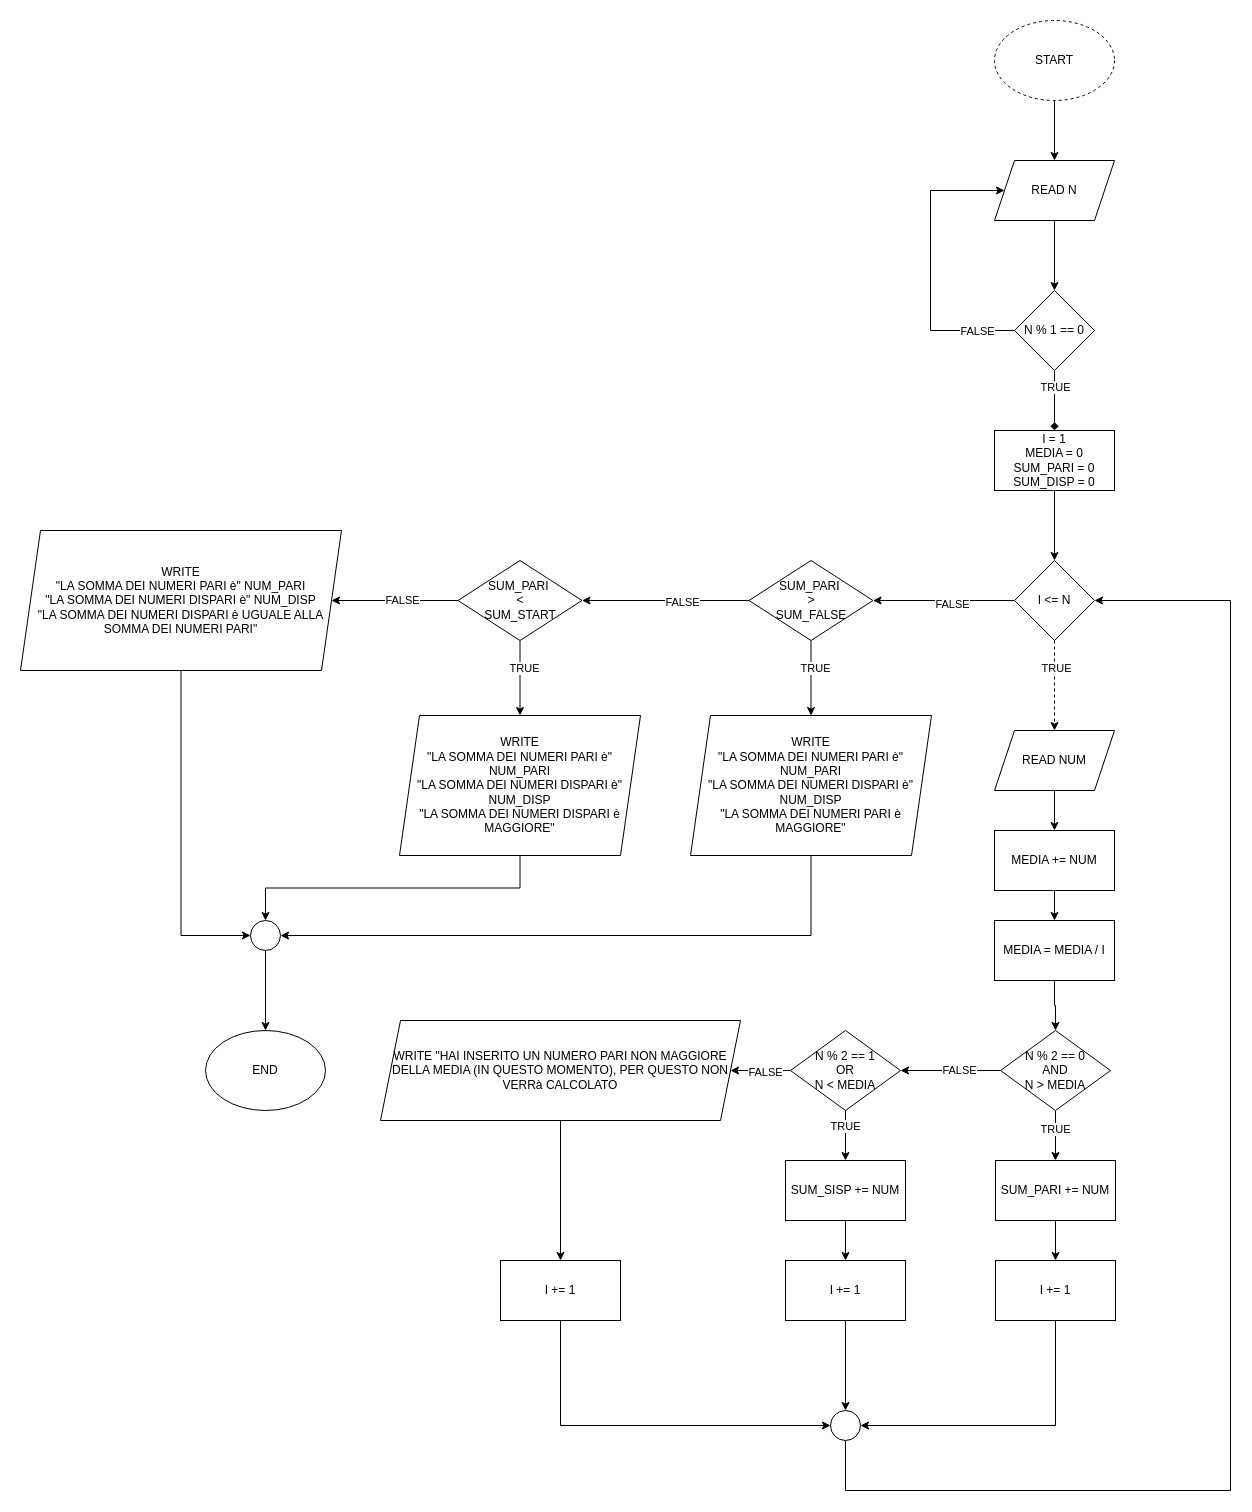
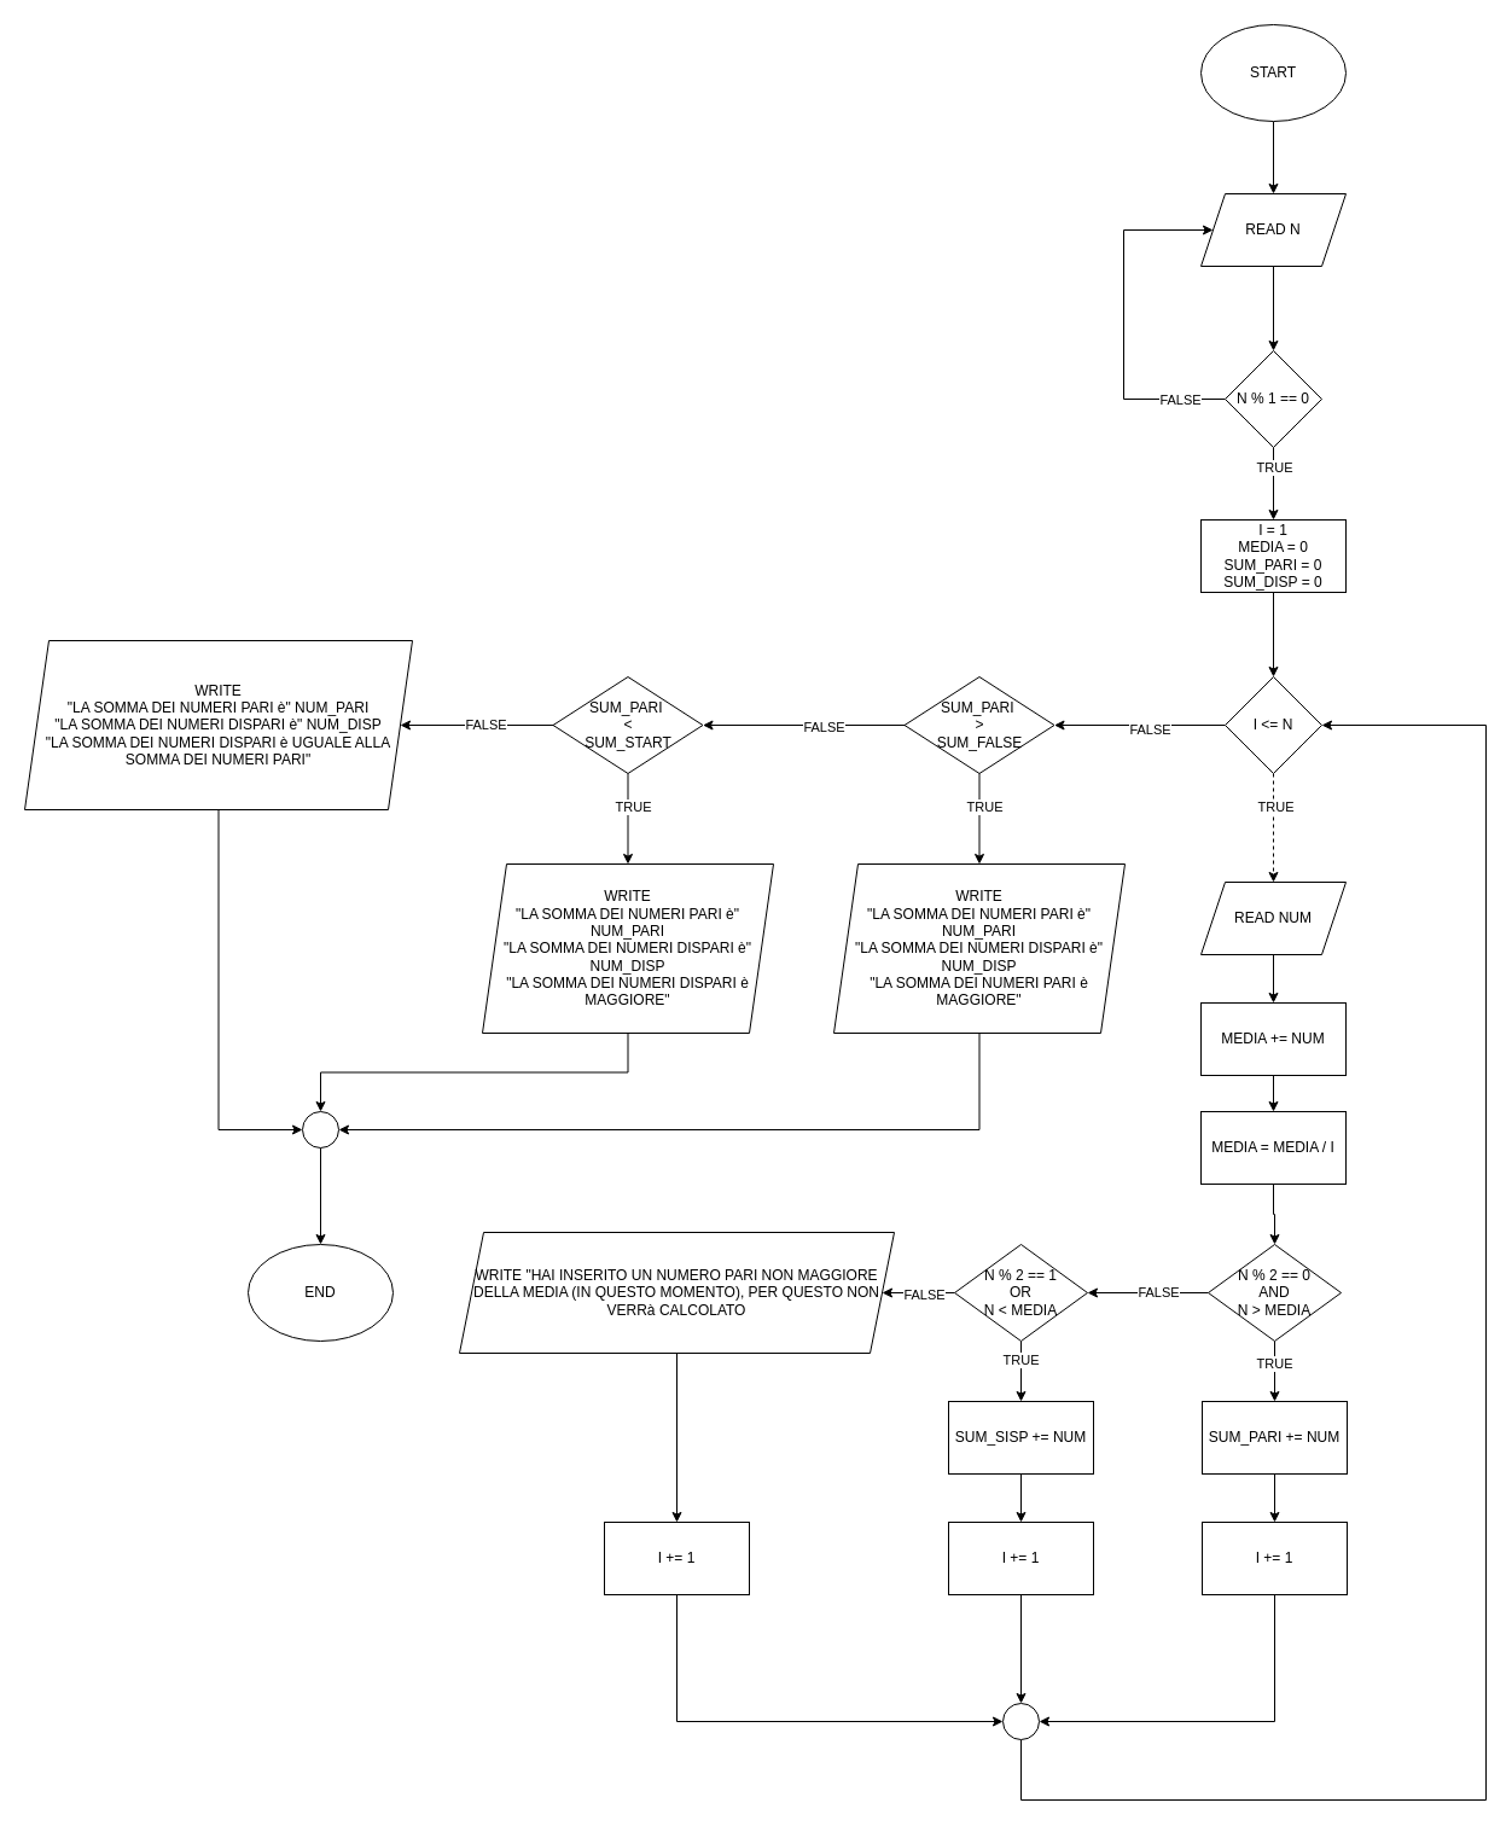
  <mxCell id="0" />
  <mxCell id="1" parent="0" />
  <mxCell id="2" value="" style="edgeStyle=orthogonalEdgeStyle;rounded=0;orthogonalLoop=1;jettySize=auto;html=1;" edge="1" parent="1" source="3" target="5"><mxGeometry relative="1" as="geometry" /></mxCell>
- <mxCell id="3" value="START" style="ellipse;whiteSpace=wrap;html=1;dashed=1;" vertex="1" parent="1"><mxGeometry x="994" y="20" width="120" height="80" as="geometry" /></mxCell>
+ <mxCell id="3" value="START" style="ellipse;whiteSpace=wrap;html=1;" vertex="1" parent="1"><mxGeometry x="994" y="20" width="120" height="80" as="geometry" /></mxCell>
  <mxCell id="4" value="" style="edgeStyle=orthogonalEdgeStyle;rounded=0;orthogonalLoop=1;jettySize=auto;html=1;" edge="1" parent="1" source="5" target="66"><mxGeometry relative="1" as="geometry" /></mxCell>
  <mxCell id="5" value="READ N" style="shape=parallelogram;perimeter=parallelogramPerimeter;whiteSpace=wrap;html=1;fixedSize=1;" vertex="1" parent="1"><mxGeometry x="994" y="160" width="120" height="60" as="geometry" /></mxCell>
  <mxCell id="6" value="" style="edgeStyle=orthogonalEdgeStyle;rounded=0;orthogonalLoop=1;jettySize=auto;html=1;" edge="1" parent="1" source="7" target="12"><mxGeometry relative="1" as="geometry" /></mxCell>
  <mxCell id="7" value="I = 1&lt;br&gt;MEDIA = 0&lt;div&gt;SUM_PARI = 0&lt;/div&gt;&lt;div&gt;SUM_DISP = 0&lt;/div&gt;" style="whiteSpace=wrap;html=1;" vertex="1" parent="1"><mxGeometry x="994" y="430" width="120" height="60" as="geometry" /></mxCell>
  <mxCell id="8" value="" style="edgeStyle=orthogonalEdgeStyle;rounded=0;orthogonalLoop=1;jettySize=auto;html=1;dashed=1;" edge="1" parent="1" source="12" target="14"><mxGeometry relative="1" as="geometry" /></mxCell>
  <mxCell id="9" value="TRUE" style="edgeLabel;html=1;align=center;verticalAlign=middle;resizable=0;points=[];" vertex="1" connectable="0" parent="8"><mxGeometry x="-0.396" y="1" relative="1" as="geometry"><mxPoint as="offset" /></mxGeometry></mxCell>
  <mxCell id="10" value="" style="edgeStyle=orthogonalEdgeStyle;rounded=0;orthogonalLoop=1;jettySize=auto;html=1;exitX=0;exitY=0.5;exitDx=0;exitDy=0;" edge="1" parent="1" source="12" target="47"><mxGeometry relative="1" as="geometry"><mxPoint x="952.5" y="600" as="sourcePoint" /></mxGeometry></mxCell>
  <mxCell id="11" value="FALSE" style="edgeLabel;html=1;align=center;verticalAlign=middle;resizable=0;points=[];" vertex="1" connectable="0" parent="10"><mxGeometry x="-0.11" y="3" relative="1" as="geometry"><mxPoint as="offset" /></mxGeometry></mxCell>
  <mxCell id="12" value="I &amp;lt;= N" style="rhombus;whiteSpace=wrap;html=1;" vertex="1" parent="1"><mxGeometry x="1014" y="560" width="80" height="80" as="geometry" /></mxCell>
  <mxCell id="13" value="" style="edgeStyle=orthogonalEdgeStyle;rounded=0;orthogonalLoop=1;jettySize=auto;html=1;" edge="1" parent="1" source="14" target="25"><mxGeometry relative="1" as="geometry" /></mxCell>
  <mxCell id="14" value="READ NUM" style="shape=parallelogram;perimeter=parallelogramPerimeter;whiteSpace=wrap;html=1;fixedSize=1;" vertex="1" parent="1"><mxGeometry x="994" y="730" width="120" height="60" as="geometry" /></mxCell>
  <mxCell id="15" value="" style="edgeStyle=orthogonalEdgeStyle;rounded=0;orthogonalLoop=1;jettySize=auto;html=1;" edge="1" parent="1" source="19" target="23"><mxGeometry relative="1" as="geometry" /></mxCell>
  <mxCell id="16" value="TRUE" style="edgeLabel;html=1;align=center;verticalAlign=middle;resizable=0;points=[];" vertex="1" connectable="0" parent="15"><mxGeometry x="-0.28" y="-1" relative="1" as="geometry"><mxPoint as="offset" /></mxGeometry></mxCell>
  <mxCell id="17" value="" style="edgeStyle=orthogonalEdgeStyle;rounded=0;orthogonalLoop=1;jettySize=auto;html=1;" edge="1" parent="1" source="19" target="32"><mxGeometry relative="1" as="geometry" /></mxCell>
  <mxCell id="18" value="FALSE" style="edgeLabel;html=1;align=center;verticalAlign=middle;resizable=0;points=[];" vertex="1" connectable="0" parent="17"><mxGeometry x="-0.17" y="-1" relative="1" as="geometry"><mxPoint as="offset" /></mxGeometry></mxCell>
  <mxCell id="19" value="N % 2 == 0&lt;div&gt;AND&lt;/div&gt;&lt;div&gt;N &amp;gt; MEDIA&lt;/div&gt;" style="rhombus;whiteSpace=wrap;html=1;" vertex="1" parent="1"><mxGeometry x="1000" y="1030" width="110" height="80" as="geometry" /></mxCell>
  <mxCell id="20" value="" style="edgeStyle=orthogonalEdgeStyle;rounded=0;orthogonalLoop=1;jettySize=auto;html=1;" edge="1" parent="1" source="21" target="19"><mxGeometry relative="1" as="geometry" /></mxCell>
  <mxCell id="21" value="MEDIA = MEDIA / I" style="whiteSpace=wrap;html=1;" vertex="1" parent="1"><mxGeometry x="994" y="920" width="120" height="60" as="geometry" /></mxCell>
  <mxCell id="22" value="" style="edgeStyle=orthogonalEdgeStyle;rounded=0;orthogonalLoop=1;jettySize=auto;html=1;" edge="1" parent="1" source="23" target="27"><mxGeometry relative="1" as="geometry" /></mxCell>
  <mxCell id="23" value="SUM_PARI += NUM" style="whiteSpace=wrap;html=1;" vertex="1" parent="1"><mxGeometry x="995" y="1160" width="120" height="60" as="geometry" /></mxCell>
  <mxCell id="24" value="" style="edgeStyle=orthogonalEdgeStyle;rounded=0;orthogonalLoop=1;jettySize=auto;html=1;" edge="1" parent="1" source="25" target="21"><mxGeometry relative="1" as="geometry" /></mxCell>
  <mxCell id="25" value="MEDIA += NUM" style="whiteSpace=wrap;html=1;" vertex="1" parent="1"><mxGeometry x="994" y="830" width="120" height="60" as="geometry" /></mxCell>
  <mxCell id="26" style="edgeStyle=orthogonalEdgeStyle;rounded=0;orthogonalLoop=1;jettySize=auto;html=1;exitX=0.5;exitY=1;exitDx=0;exitDy=0;entryX=1;entryY=0.5;entryDx=0;entryDy=0;" edge="1" parent="1" source="27" target="42"><mxGeometry relative="1" as="geometry" /></mxCell>
  <mxCell id="27" value="I += 1" style="whiteSpace=wrap;html=1;" vertex="1" parent="1"><mxGeometry x="995" y="1260" width="120" height="60" as="geometry" /></mxCell>
  <mxCell id="28" value="" style="edgeStyle=orthogonalEdgeStyle;rounded=0;orthogonalLoop=1;jettySize=auto;html=1;" edge="1" parent="1" source="32" target="34"><mxGeometry relative="1" as="geometry" /></mxCell>
  <mxCell id="29" value="TRUE" style="edgeLabel;html=1;align=center;verticalAlign=middle;resizable=0;points=[];" vertex="1" connectable="0" parent="28"><mxGeometry x="-0.392" y="-1" relative="1" as="geometry"><mxPoint as="offset" /></mxGeometry></mxCell>
  <mxCell id="30" value="" style="edgeStyle=orthogonalEdgeStyle;rounded=0;orthogonalLoop=1;jettySize=auto;html=1;" edge="1" parent="1" source="32" target="38"><mxGeometry relative="1" as="geometry" /></mxCell>
  <mxCell id="31" value="FALSE" style="edgeLabel;html=1;align=center;verticalAlign=middle;resizable=0;points=[];" vertex="1" connectable="0" parent="30"><mxGeometry x="-0.12" y="1" relative="1" as="geometry"><mxPoint as="offset" /></mxGeometry></mxCell>
  <mxCell id="32" value="N % 2 == 1&lt;div&gt;OR&lt;/div&gt;&lt;div&gt;N &amp;lt; MEDIA&lt;/div&gt;" style="rhombus;whiteSpace=wrap;html=1;" vertex="1" parent="1"><mxGeometry x="790" y="1030" width="110" height="80" as="geometry" /></mxCell>
  <mxCell id="33" value="" style="edgeStyle=orthogonalEdgeStyle;rounded=0;orthogonalLoop=1;jettySize=auto;html=1;" edge="1" parent="1" source="34" target="36"><mxGeometry relative="1" as="geometry" /></mxCell>
  <mxCell id="34" value="SUM_SISP += NUM" style="whiteSpace=wrap;html=1;" vertex="1" parent="1"><mxGeometry x="785" y="1160" width="120" height="60" as="geometry" /></mxCell>
  <mxCell id="35" style="edgeStyle=orthogonalEdgeStyle;rounded=0;orthogonalLoop=1;jettySize=auto;html=1;exitX=0.5;exitY=1;exitDx=0;exitDy=0;entryX=0.5;entryY=0;entryDx=0;entryDy=0;" edge="1" parent="1" source="36" target="42"><mxGeometry relative="1" as="geometry" /></mxCell>
  <mxCell id="36" value="I += 1" style="whiteSpace=wrap;html=1;" vertex="1" parent="1"><mxGeometry x="785" y="1260" width="120" height="60" as="geometry" /></mxCell>
  <mxCell id="37" value="" style="edgeStyle=orthogonalEdgeStyle;rounded=0;orthogonalLoop=1;jettySize=auto;html=1;" edge="1" parent="1" source="38" target="40"><mxGeometry relative="1" as="geometry" /></mxCell>
  <mxCell id="38" value="WRITE &quot;HAI INSERITO UN NUMERO PARI NON MAGGIORE DELLA MEDIA (IN QUESTO MOMENTO), PER QUESTO NON VERRà CALCOLATO" style="shape=parallelogram;perimeter=parallelogramPerimeter;whiteSpace=wrap;html=1;fixedSize=1;" vertex="1" parent="1"><mxGeometry x="380" y="1020" width="360" height="100" as="geometry" /></mxCell>
  <mxCell id="39" style="edgeStyle=orthogonalEdgeStyle;rounded=0;orthogonalLoop=1;jettySize=auto;html=1;exitX=0.5;exitY=1;exitDx=0;exitDy=0;entryX=0;entryY=0.5;entryDx=0;entryDy=0;" edge="1" parent="1" source="40" target="42"><mxGeometry relative="1" as="geometry" /></mxCell>
  <mxCell id="40" value="I += 1" style="whiteSpace=wrap;html=1;" vertex="1" parent="1"><mxGeometry x="500" y="1260" width="120" height="60" as="geometry" /></mxCell>
  <mxCell id="41" style="edgeStyle=orthogonalEdgeStyle;rounded=0;orthogonalLoop=1;jettySize=auto;html=1;exitX=0.5;exitY=1;exitDx=0;exitDy=0;entryX=1;entryY=0.5;entryDx=0;entryDy=0;" edge="1" parent="1" source="42" target="12"><mxGeometry relative="1" as="geometry"><Array as="points"><mxPoint x="845" y="1490" /><mxPoint x="1230" y="1490" /><mxPoint x="1230" y="600" /></Array></mxGeometry></mxCell>
  <mxCell id="42" value="" style="ellipse;whiteSpace=wrap;html=1;aspect=fixed;" vertex="1" parent="1"><mxGeometry x="830" y="1410" width="30" height="30" as="geometry" /></mxCell>
  <mxCell id="43" value="" style="edgeStyle=orthogonalEdgeStyle;rounded=0;orthogonalLoop=1;jettySize=auto;html=1;" edge="1" parent="1" source="47" target="49"><mxGeometry relative="1" as="geometry" /></mxCell>
  <mxCell id="44" value="TRUE" style="edgeLabel;html=1;align=center;verticalAlign=middle;resizable=0;points=[];" vertex="1" connectable="0" parent="43"><mxGeometry x="-0.275" y="4" relative="1" as="geometry"><mxPoint as="offset" /></mxGeometry></mxCell>
  <mxCell id="45" style="edgeStyle=orthogonalEdgeStyle;rounded=0;orthogonalLoop=1;jettySize=auto;html=1;exitX=0;exitY=0.5;exitDx=0;exitDy=0;entryX=1;entryY=0.5;entryDx=0;entryDy=0;" edge="1" parent="1" source="47" target="54"><mxGeometry relative="1" as="geometry" /></mxCell>
  <mxCell id="46" value="FALSE" style="edgeLabel;html=1;align=center;verticalAlign=middle;resizable=0;points=[];" vertex="1" connectable="0" parent="45"><mxGeometry x="-0.196" y="1" relative="1" as="geometry"><mxPoint as="offset" /></mxGeometry></mxCell>
  <mxCell id="47" value="SUM_PARI&amp;nbsp;&lt;div&gt;&amp;gt;&lt;/div&gt;&lt;div&gt;SUM_FALSE&lt;/div&gt;" style="rhombus;whiteSpace=wrap;html=1;" vertex="1" parent="1"><mxGeometry x="748.5" y="560" width="124" height="80" as="geometry" /></mxCell>
  <mxCell id="48" style="edgeStyle=orthogonalEdgeStyle;rounded=0;orthogonalLoop=1;jettySize=auto;html=1;exitX=0.5;exitY=1;exitDx=0;exitDy=0;entryX=1;entryY=0.5;entryDx=0;entryDy=0;" edge="1" parent="1" source="49" target="60"><mxGeometry relative="1" as="geometry" /></mxCell>
  <mxCell id="49" value="WRITE&lt;div&gt;&quot;LA SOMMA DEI NUMERI PARI è&quot; NUM_PARI&lt;/div&gt;&lt;div&gt;&quot;LA SOMMA DEI NUMERI DISPARI è&quot; NUM_DISP&lt;/div&gt;&lt;div&gt;&quot;LA SOMMA DEI NUMERI PARI è MAGGIORE&quot;&lt;/div&gt;" style="shape=parallelogram;perimeter=parallelogramPerimeter;whiteSpace=wrap;html=1;fixedSize=1;" vertex="1" parent="1"><mxGeometry x="690" y="715" width="241" height="140" as="geometry" /></mxCell>
  <mxCell id="50" value="" style="edgeStyle=orthogonalEdgeStyle;rounded=0;orthogonalLoop=1;jettySize=auto;html=1;" edge="1" parent="1" source="54" target="56"><mxGeometry relative="1" as="geometry" /></mxCell>
  <mxCell id="51" value="TRUE" style="edgeLabel;html=1;align=center;verticalAlign=middle;resizable=0;points=[];" vertex="1" connectable="0" parent="50"><mxGeometry x="-0.275" y="4" relative="1" as="geometry"><mxPoint as="offset" /></mxGeometry></mxCell>
  <mxCell id="52" style="edgeStyle=orthogonalEdgeStyle;rounded=0;orthogonalLoop=1;jettySize=auto;html=1;exitX=0;exitY=0.5;exitDx=0;exitDy=0;entryX=1;entryY=0.5;entryDx=0;entryDy=0;" edge="1" parent="1" source="54" target="58"><mxGeometry relative="1" as="geometry" /></mxCell>
  <mxCell id="53" value="FALSE" style="edgeLabel;html=1;align=center;verticalAlign=middle;resizable=0;points=[];" vertex="1" connectable="0" parent="52"><mxGeometry x="-0.091" y="-1" relative="1" as="geometry"><mxPoint x="1" as="offset" /></mxGeometry></mxCell>
  <mxCell id="54" value="SUM_PARI&amp;nbsp;&lt;div&gt;&amp;lt;&lt;/div&gt;&lt;div&gt;SUM_START&lt;/div&gt;" style="rhombus;whiteSpace=wrap;html=1;" vertex="1" parent="1"><mxGeometry x="457.5" y="560" width="124" height="80" as="geometry" /></mxCell>
  <mxCell id="55" style="edgeStyle=orthogonalEdgeStyle;rounded=0;orthogonalLoop=1;jettySize=auto;html=1;exitX=0.5;exitY=1;exitDx=0;exitDy=0;entryX=0.5;entryY=0;entryDx=0;entryDy=0;" edge="1" parent="1" source="56" target="60"><mxGeometry relative="1" as="geometry" /></mxCell>
  <mxCell id="56" value="WRITE&lt;div&gt;&quot;LA SOMMA DEI NUMERI PARI è&quot; NUM_PARI&lt;/div&gt;&lt;div&gt;&quot;LA SOMMA DEI NUMERI DISPARI è&quot; NUM_DISP&lt;/div&gt;&lt;div&gt;&quot;LA SOMMA DEI NUMERI DISPARI è MAGGIORE&quot;&lt;/div&gt;" style="shape=parallelogram;perimeter=parallelogramPerimeter;whiteSpace=wrap;html=1;fixedSize=1;" vertex="1" parent="1"><mxGeometry x="399" y="715" width="241" height="140" as="geometry" /></mxCell>
  <mxCell id="57" style="edgeStyle=orthogonalEdgeStyle;rounded=0;orthogonalLoop=1;jettySize=auto;html=1;exitX=0.5;exitY=1;exitDx=0;exitDy=0;entryX=0;entryY=0.5;entryDx=0;entryDy=0;" edge="1" parent="1" source="58" target="60"><mxGeometry relative="1" as="geometry" /></mxCell>
  <mxCell id="58" value="WRITE&lt;div&gt;&quot;LA SOMMA DEI NUMERI PARI è&quot; NUM_PARI&lt;/div&gt;&lt;div&gt;&quot;LA SOMMA DEI NUMERI DISPARI è&quot; NUM_DISP&lt;/div&gt;&lt;div&gt;&quot;LA SOMMA DEI NUMERI DISPARI è UGUALE ALLA SOMMA DEI NUMERI PARI&quot;&lt;/div&gt;" style="shape=parallelogram;perimeter=parallelogramPerimeter;whiteSpace=wrap;html=1;fixedSize=1;" vertex="1" parent="1"><mxGeometry x="20" y="530" width="321" height="140" as="geometry" /></mxCell>
  <mxCell id="59" style="edgeStyle=orthogonalEdgeStyle;rounded=0;orthogonalLoop=1;jettySize=auto;html=1;exitX=0.5;exitY=1;exitDx=0;exitDy=0;entryX=0.5;entryY=0;entryDx=0;entryDy=0;" edge="1" parent="1" source="60" target="61"><mxGeometry relative="1" as="geometry" /></mxCell>
  <mxCell id="60" value="" style="ellipse;whiteSpace=wrap;html=1;aspect=fixed;" vertex="1" parent="1"><mxGeometry x="250" y="920" width="30" height="30" as="geometry" /></mxCell>
  <mxCell id="61" value="END" style="ellipse;whiteSpace=wrap;html=1;" vertex="1" parent="1"><mxGeometry x="205" y="1030" width="120" height="80" as="geometry" /></mxCell>
  <mxCell id="62" style="edgeStyle=orthogonalEdgeStyle;rounded=0;orthogonalLoop=1;jettySize=auto;html=1;exitX=0;exitY=0.5;exitDx=0;exitDy=0;entryX=0;entryY=0.5;entryDx=0;entryDy=0;" edge="1" parent="1" source="66" target="5"><mxGeometry relative="1" as="geometry"><Array as="points"><mxPoint x="930" y="330" /><mxPoint x="930" y="190" /></Array></mxGeometry></mxCell>
  <mxCell id="63" value="FALSE" style="edgeLabel;html=1;align=center;verticalAlign=middle;resizable=0;points=[];" vertex="1" connectable="0" parent="62"><mxGeometry x="-0.746" relative="1" as="geometry"><mxPoint as="offset" /></mxGeometry></mxCell>
- <mxCell id="64" value="" style="edgeStyle=orthogonalEdgeStyle;rounded=0;orthogonalLoop=1;jettySize=auto;html=1;endArrow=diamond;" edge="1" parent="1" source="66" target="7"><mxGeometry relative="1" as="geometry" /></mxCell>
+ <mxCell id="64" value="" style="edgeStyle=orthogonalEdgeStyle;rounded=0;orthogonalLoop=1;jettySize=auto;html=1;" edge="1" parent="1" source="66" target="7"><mxGeometry relative="1" as="geometry" /></mxCell>
  <mxCell id="65" value="TRUE" style="edgeLabel;html=1;align=center;verticalAlign=middle;resizable=0;points=[];" vertex="1" connectable="0" parent="64"><mxGeometry x="-0.467" relative="1" as="geometry"><mxPoint as="offset" /></mxGeometry></mxCell>
  <mxCell id="66" value="N % 1 == 0" style="rhombus;whiteSpace=wrap;html=1;" vertex="1" parent="1"><mxGeometry x="1014" y="290" width="80" height="80" as="geometry" /></mxCell>
